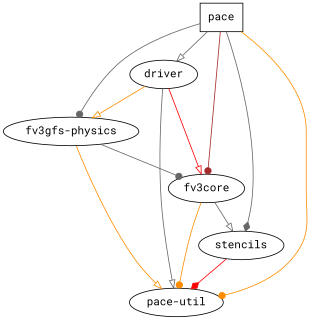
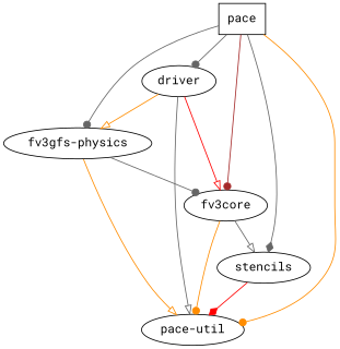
  digraph {
    fontname="Roboto Mono"
    node [color=black fontname="Roboto Mono" shape=oval]
    edge [arrowhead=onormal color=gray40 fontname="Roboto Mono"]
    pace [shape=box]
    n2 [label=fv3core]
    n3 [label=driver]
    n4 [label="fv3gfs-physics"]
    n5 [label=stencils]
    n6 [label="pace-util"]
    pace -> n2 [arrowhead=dot color=brown]
-   pace -> n3
+   pace -> n3 [arrowhead=dot]
    pace -> n4 [arrowhead=dot]
    pace -> n5 [arrowhead=diamond]
    pace -> n6 [arrowhead=dot color=darkorange]
    n2 -> n5
    n2 -> n6 [arrowhead=dot color=darkorange]
    n3 -> n2 [color=red]
    n3 -> n4 [color=darkorange]
    n3 -> n6
    n4 -> n2 [arrowhead=dot]
    n4 -> n6 [color=darkorange]
    n5 -> n6 [arrowhead=diamond color=red]
  }
